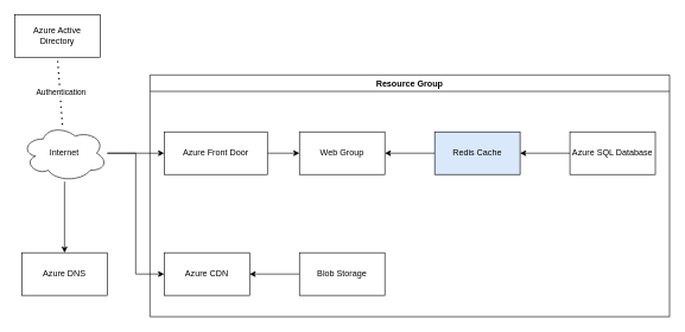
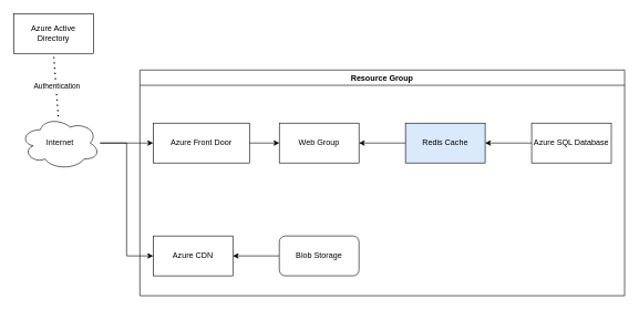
  <mxCell id="0" />
  <mxCell id="1" parent="0" />
  <mxCell id="2" value="Azure Active Directory" style="rounded=0;whiteSpace=wrap;html=1;" vertex="1" parent="1"><mxGeometry x="20" y="20" width="120" height="60" as="geometry" /></mxCell>
- <mxCell id="3" style="edgeStyle=orthogonalEdgeStyle;rounded=0;orthogonalLoop=1;jettySize=auto;html=1;entryX=0.5;entryY=0;entryDx=0;entryDy=0;" edge="1" parent="1" source="6" target="7"><mxGeometry relative="1" as="geometry" /></mxCell>
  <mxCell id="4" style="edgeStyle=orthogonalEdgeStyle;rounded=0;orthogonalLoop=1;jettySize=auto;html=1;entryX=0;entryY=0.5;entryDx=0;entryDy=0;" edge="1" parent="1" source="6" target="9"><mxGeometry relative="1" as="geometry" /></mxCell>
  <mxCell id="5" style="edgeStyle=orthogonalEdgeStyle;rounded=0;orthogonalLoop=1;jettySize=auto;html=1;entryX=0;entryY=0.5;entryDx=0;entryDy=0;" edge="1" parent="1" source="6" target="10"><mxGeometry relative="1" as="geometry" /></mxCell>
  <mxCell id="6" value="Internet" style="ellipse;shape=cloud;whiteSpace=wrap;html=1;" vertex="1" parent="1"><mxGeometry x="30" y="175" width="120" height="80" as="geometry" /></mxCell>
- <mxCell id="7" value="Azure DNS" style="rounded=0;whiteSpace=wrap;html=1;" vertex="1" parent="1"><mxGeometry x="30" y="355" width="120" height="60" as="geometry" /></mxCell>
  <mxCell id="8" style="edgeStyle=orthogonalEdgeStyle;rounded=0;orthogonalLoop=1;jettySize=auto;html=1;entryX=0;entryY=0.5;entryDx=0;entryDy=0;" edge="1" parent="1" source="9" target="11"><mxGeometry relative="1" as="geometry" /></mxCell>
  <mxCell id="9" value="Azure Front Door" style="rounded=0;whiteSpace=wrap;html=1;" vertex="1" parent="1"><mxGeometry x="230" y="185" width="145" height="60" as="geometry" /></mxCell>
  <mxCell id="10" value="Azure CDN" style="rounded=0;whiteSpace=wrap;html=1;" vertex="1" parent="1"><mxGeometry x="230" y="355" width="120" height="60" as="geometry" /></mxCell>
  <mxCell id="11" value="Web Group" style="rounded=0;whiteSpace=wrap;html=1;" vertex="1" parent="1"><mxGeometry x="420" y="185" width="120" height="60" as="geometry" /></mxCell>
  <mxCell id="12" style="edgeStyle=orthogonalEdgeStyle;rounded=0;orthogonalLoop=1;jettySize=auto;html=1;entryX=1;entryY=0.5;entryDx=0;entryDy=0;" edge="1" parent="1" source="13" target="10"><mxGeometry relative="1" as="geometry" /></mxCell>
- <mxCell id="13" value="Blob Storage" style="rounded=0;whiteSpace=wrap;html=1;" vertex="1" parent="1"><mxGeometry x="420" y="355" width="120" height="60" as="geometry" /></mxCell>
+ <mxCell id="13" value="Blob Storage" style="whiteSpace=wrap;html=1;rounded=1;" vertex="1" parent="1"><mxGeometry x="420" y="355" width="120" height="60" as="geometry" /></mxCell>
  <mxCell id="14" style="edgeStyle=orthogonalEdgeStyle;rounded=0;orthogonalLoop=1;jettySize=auto;html=1;" edge="1" parent="1" source="15" target="11"><mxGeometry relative="1" as="geometry" /></mxCell>
  <mxCell id="15" value="Redis Cache" style="rounded=0;whiteSpace=wrap;html=1;fillColor=#dae8fc;" vertex="1" parent="1"><mxGeometry x="610" y="185" width="120" height="60" as="geometry" /></mxCell>
  <mxCell id="16" style="edgeStyle=orthogonalEdgeStyle;rounded=0;orthogonalLoop=1;jettySize=auto;html=1;" edge="1" parent="1" source="17" target="15"><mxGeometry relative="1" as="geometry" /></mxCell>
  <mxCell id="17" value="Azure SQL Database" style="rounded=0;whiteSpace=wrap;html=1;" vertex="1" parent="1"><mxGeometry x="800" y="185" width="120" height="60" as="geometry" /></mxCell>
  <mxCell id="18" value="Resource Group" style="swimlane;" vertex="1" parent="1"><mxGeometry x="210" y="105" width="730" height="340" as="geometry"><mxRectangle x="220" y="130" width="140" height="30" as="alternateBounds" /></mxGeometry></mxCell>
  <mxCell id="19" value="" style="endArrow=none;dashed=1;html=1;dashPattern=1 3;strokeWidth=2;rounded=0;elbow=vertical;entryX=0.5;entryY=1;entryDx=0;entryDy=0;" edge="1" parent="1" source="6" target="2"><mxGeometry width="50" height="50" relative="1" as="geometry"><mxPoint x="90" y="165" as="sourcePoint" /><mxPoint x="140" y="115" as="targetPoint" /></mxGeometry></mxCell>
  <mxCell id="20" value="Authentication" style="edgeLabel;html=1;align=center;verticalAlign=middle;resizable=0;points=[];" vertex="1" connectable="0" parent="19"><mxGeometry x="0.01" y="-1" relative="1" as="geometry"><mxPoint y="1" as="offset" /></mxGeometry></mxCell>
